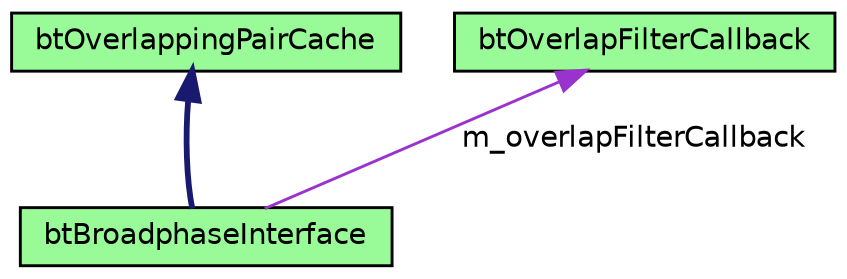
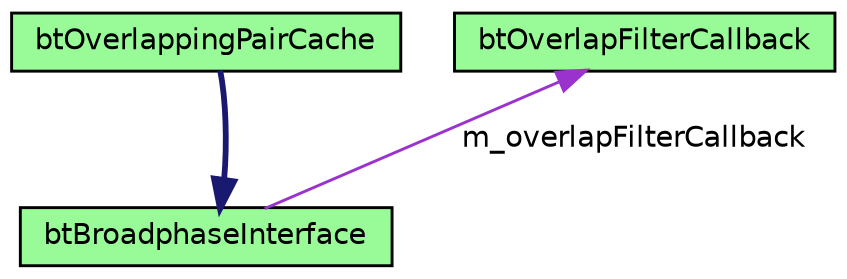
  digraph {
    node [color=black fillcolor=palegreen fontname=Helvetica fontsize=10 shape=record style=filled]
    edge [dir=back fontname=Helvetica fontsize=10 labelfontname=Helvetica labelfontsize=10]
    n1 [fontcolor=black height=0.2 label=btOverlappingPairCache width=0.4]
    n2 [height=0.2 label=btBroadphaseInterface width=0.4]
    n3 [height=0.2 label=btOverlapFilterCallback width=0.4]
-   n1 -> n2 [color=midnightblue style=bold]
+   n2 -> n1 [color=midnightblue style=bold]
    n3 -> n2 [color=darkorchid3 label=" m_overlapFilterCallback" style=solid]
  }
